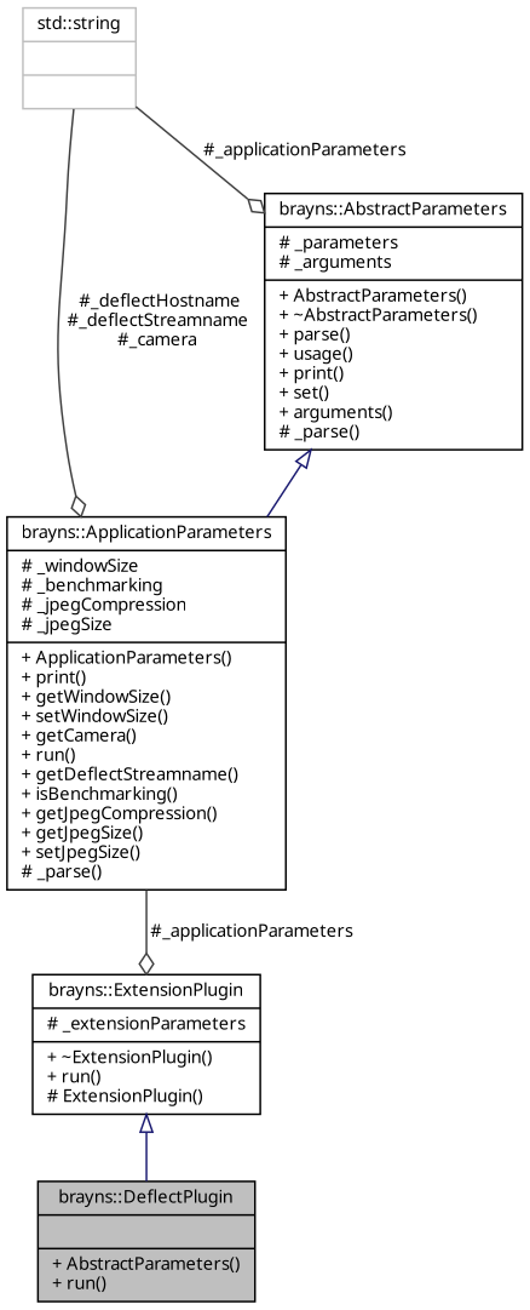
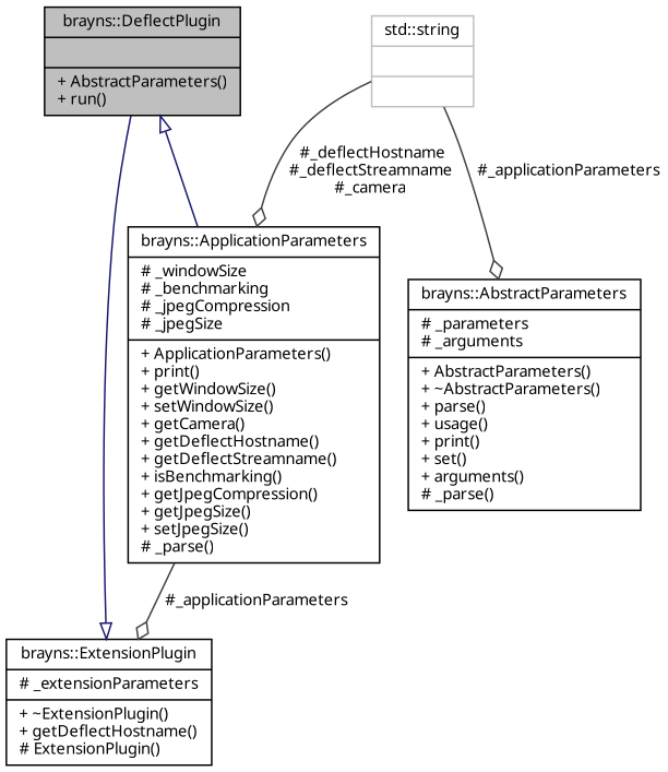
  digraph {
    node [color=black fillcolor=white fontname=Sans fontsize=10 shape=record style=filled]
    edge [color=grey25 fontname=Sans fontsize=10 labelfontname=Sans labelfontsize=10 style=solid arrowhead=odiamond]
    n1 [fillcolor=grey75 fontcolor=black height=0.2 label="{brayns::DeflectPlugin\n||+ AbstractParameters()\l+ run()\l}" width=0.4]
-   n2 [height=0.2 label="{brayns::ExtensionPlugin\n|# _extensionParameters\l|+ ~ExtensionPlugin()\l+ run()\l# ExtensionPlugin()\l}" width=0.4]
-   n3 [height=0.2 label="{brayns::ApplicationParameters\n|# _windowSize\l# _benchmarking\l# _jpegCompression\l# _jpegSize\l|+ ApplicationParameters()\l+ print()\l+ getWindowSize()\l+ setWindowSize()\l+ getCamera()\l+ run()\l+ getDeflectStreamname()\l+ isBenchmarking()\l+ getJpegCompression()\l+ getJpegSize()\l+ setJpegSize()\l# _parse()\l}" width=0.4]
+   n2 [height=0.2 label="{brayns::ExtensionPlugin\n|# _extensionParameters\l|+ ~ExtensionPlugin()\l+ getDeflectHostname()\l# ExtensionPlugin()\l}" width=0.4]
+   n3 [height=0.2 label="{brayns::ApplicationParameters\n|# _windowSize\l# _benchmarking\l# _jpegCompression\l# _jpegSize\l|+ ApplicationParameters()\l+ print()\l+ getWindowSize()\l+ setWindowSize()\l+ getCamera()\l+ getDeflectHostname()\l+ getDeflectStreamname()\l+ isBenchmarking()\l+ getJpegCompression()\l+ getJpegSize()\l+ setJpegSize()\l# _parse()\l}" width=0.4]
    n4 [height=0.2 label="{brayns::AbstractParameters\n|# _parameters\l# _arguments\l|+ AbstractParameters()\l+ ~AbstractParameters()\l+ parse()\l+ usage()\l+ print()\l+ set()\l+ arguments()\l# _parse()\l}" width=0.4]
    n5 [color=grey75 height=0.2 label="{std::string\n||}" width=0.4]
    n2 -> n1 [arrowtail=onormal color=midnightblue dir=back arrowhead=""]
    n3 -> n2 [label=" #_applicationParameters"]
-   n4 -> n3 [arrowtail=onormal color=midnightblue dir=back arrowhead=""]
+   n1 -> n3 [arrowtail=onormal color=midnightblue dir=back arrowhead=""]
    n5 -> n3 [label=" #_deflectHostname\n#_deflectStreamname\n#_camera"]
    n5 -> n4 [label=" #_applicationParameters"]
  }
